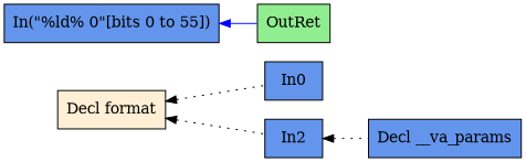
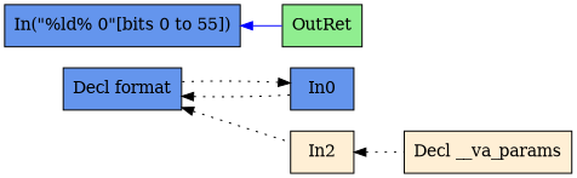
  digraph {
    rankdir=LR
    node [fillcolor="#6495ED" shape=box style=filled]
    edge [color="#000000" dir=back style=dotted]
-   n1 [fillcolor="#FFEFD5" label="Decl format"]
+   n1 [label="Decl format"]
    n2 [label=In0]
-   n3 [label=In2]
-   n4 [label="Decl __va_params"]
+   n3 [fillcolor="#FFEFD5" label=In2]
+   n4 [fillcolor="#FFEFD5" label="Decl __va_params"]
    n5 [fillcolor="#90EE90" label=OutRet]
    n6 [label="In(\"%ld% 0\"[bits 0 to 55])"]
    n1 -> n2
    n1 -> n3
+   n2 -> n1
    n3 -> n4
    n6 -> n5 [color="#0000FF" style=""]
  }
